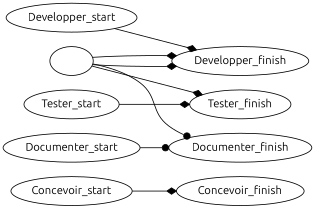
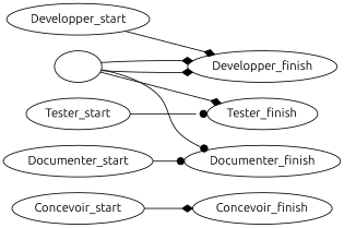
  digraph {
    fontname=Ubuntu
    rankdir=LR
    node [fontname=Ubuntu shape=ellipse]
    edge [arrowhead=diamond fontname=Ubuntu]
    Concevoir_start
    Concevoir_finish
    Developper_start
    Developper_finish
    "" [shape=""]
    Tester_finish
    Documenter_finish
    Tester_start
    Documenter_start
    Concevoir_start -> Concevoir_finish
    Developper_start -> Developper_finish
    "" -> Developper_finish
    "" -> Developper_finish
    "" -> Tester_finish
    "" -> Documenter_finish [arrowhead=dot]
-   Tester_start -> Tester_finish
+   Tester_start -> Tester_finish [arrowhead=dot]
    Documenter_start -> Documenter_finish [arrowhead=dot]
  }
